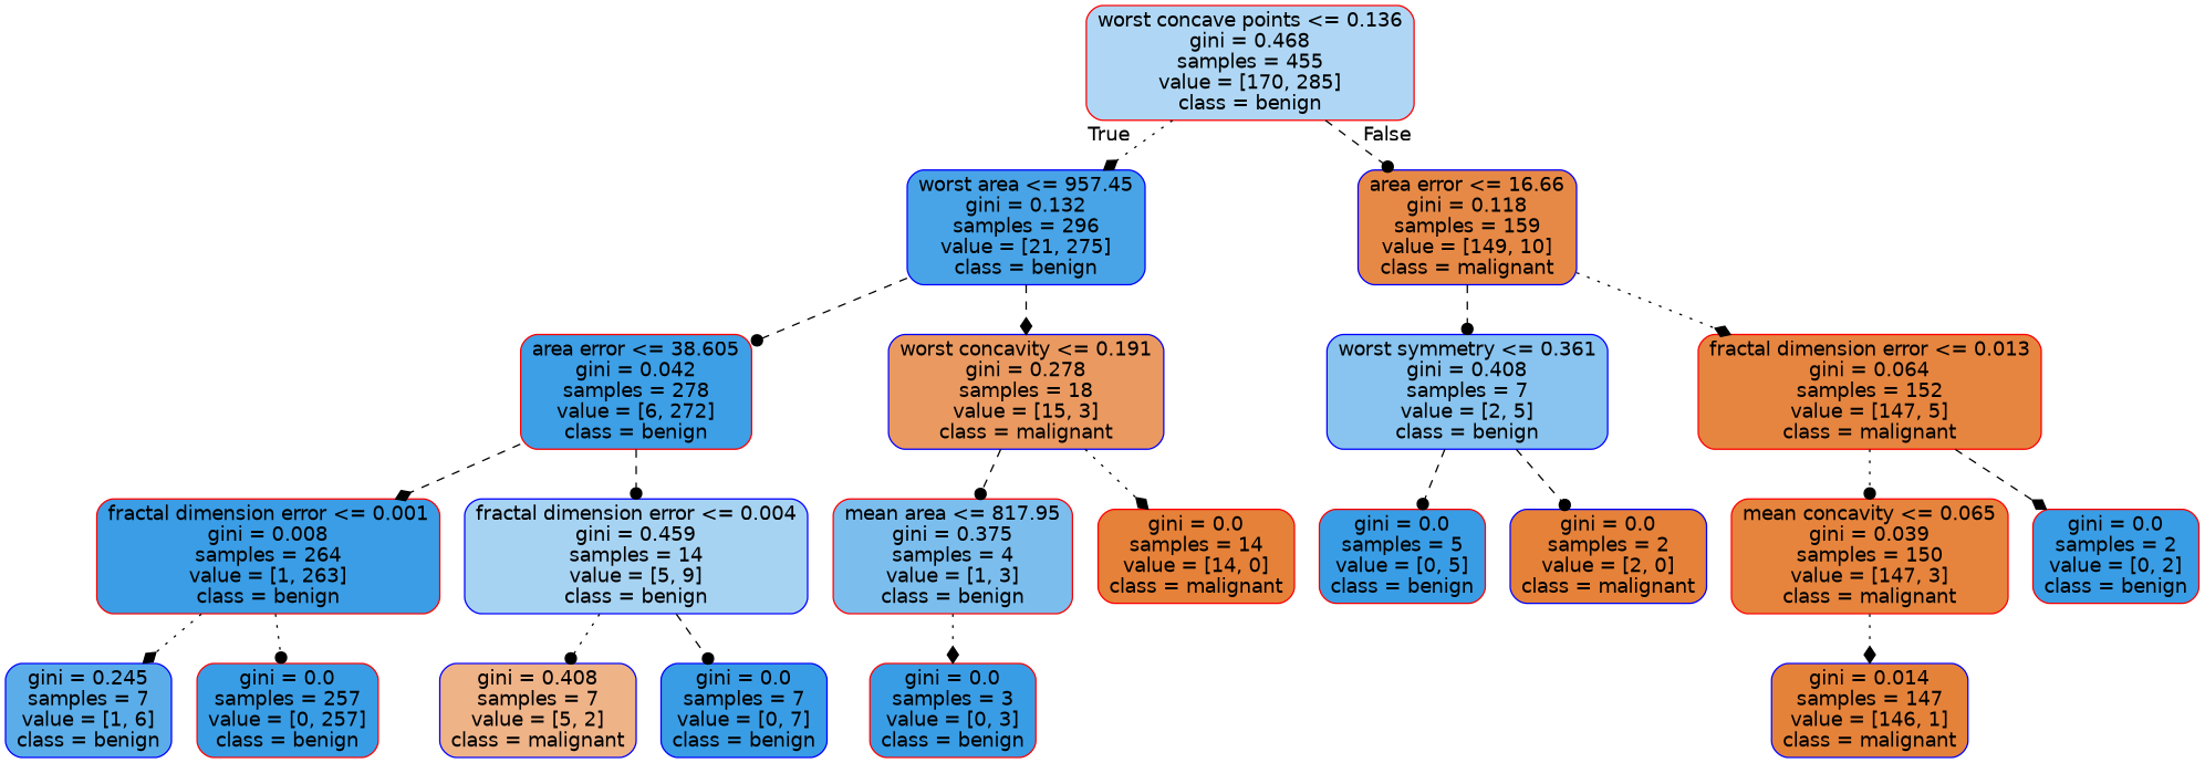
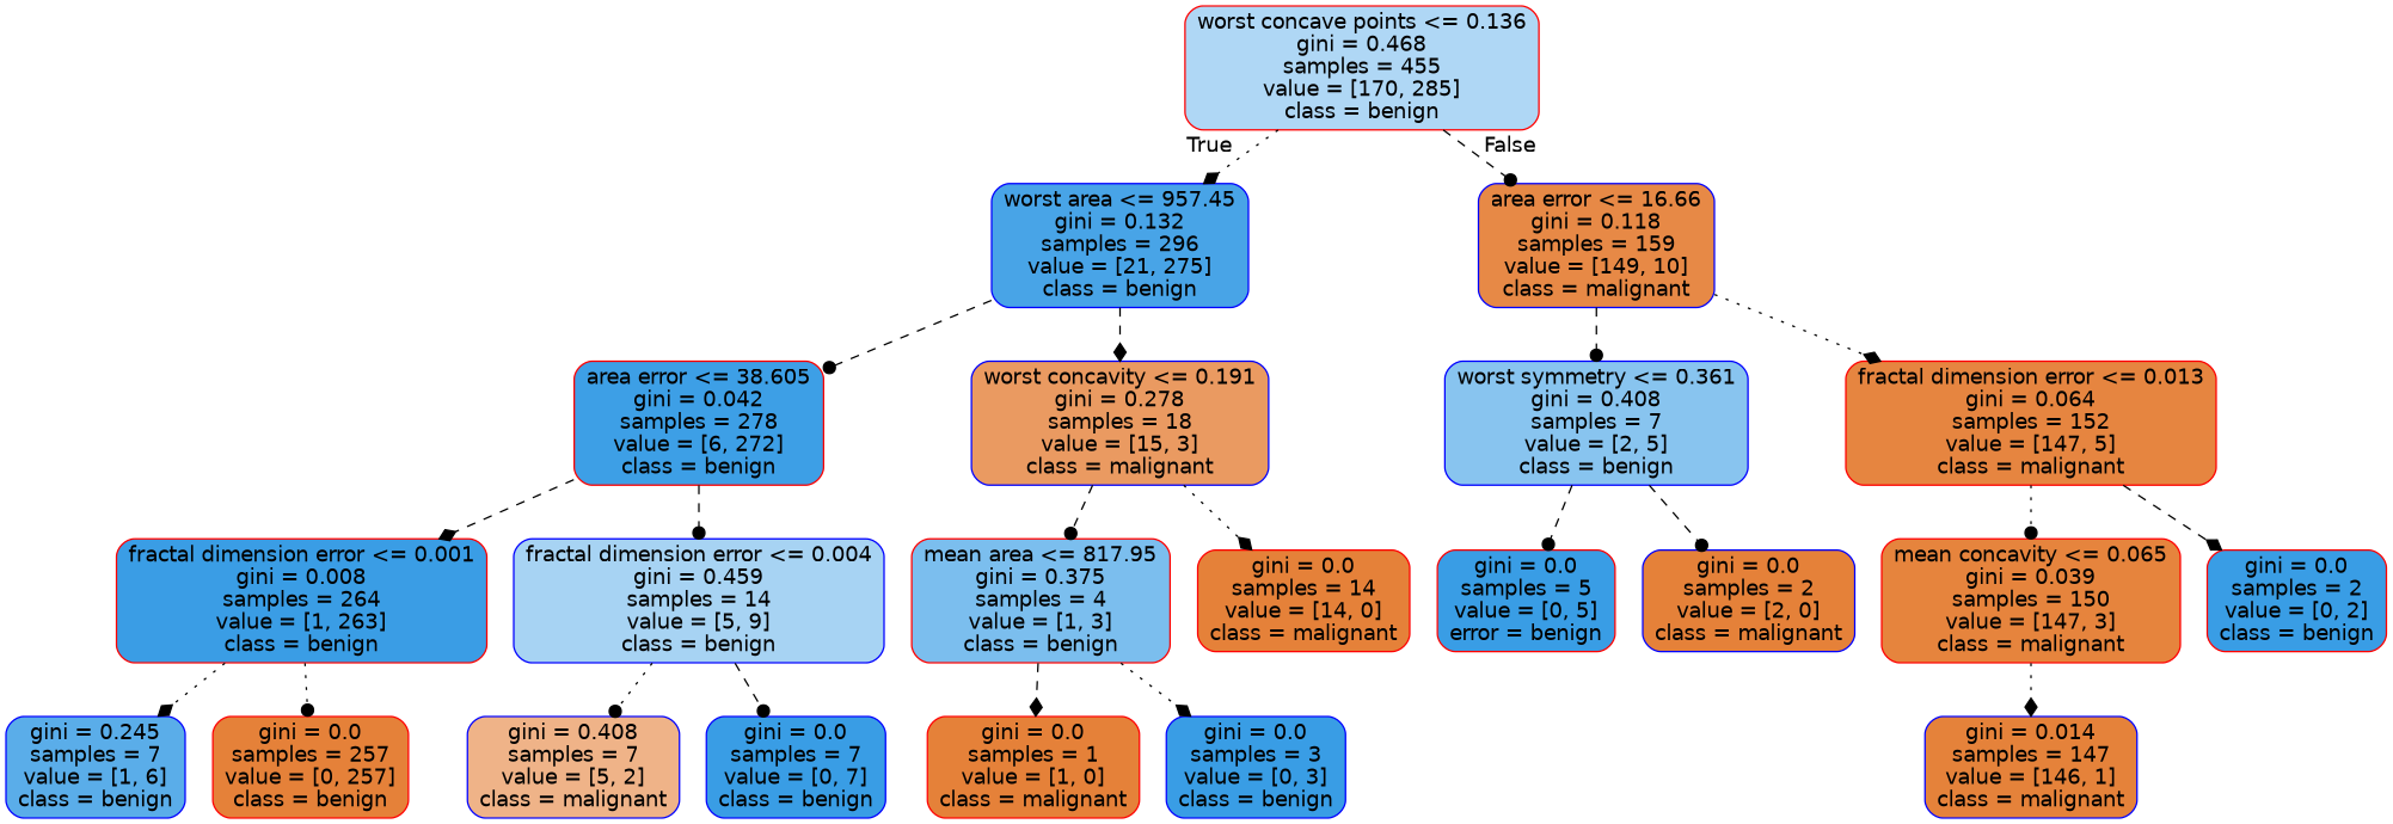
  digraph {
    node [color=red fillcolor="#399de5" fontname=helvetica shape=box style="filled, rounded"]
    edge [arrowhead=dot fontname=helvetica style=dashed]
    n1 [fillcolor="#afd7f5" label="worst concave points <= 0.136\ngini = 0.468\nsamples = 455\nvalue = [170, 285]\nclass = benign"]
    n2 [color=blue fillcolor="#48a4e7" label="worst area <= 957.45\ngini = 0.132\nsamples = 296\nvalue = [21, 275]\nclass = benign"]
    n3 [color=blue fillcolor="#e78946" label="area error <= 16.66\ngini = 0.118\nsamples = 159\nvalue = [149, 10]\nclass = malignant"]
    n4 [fillcolor="#3d9fe6" label="area error <= 38.605\ngini = 0.042\nsamples = 278\nvalue = [6, 272]\nclass = benign"]
    n5 [color=blue fillcolor="#ea9a61" label="worst concavity <= 0.191\ngini = 0.278\nsamples = 18\nvalue = [15, 3]\nclass = malignant"]
    n6 [color=blue fillcolor="#88c4ef" label="worst symmetry <= 0.361\ngini = 0.408\nsamples = 7\nvalue = [2, 5]\nclass = benign"]
    n7 [fillcolor="#e68540" label="fractal dimension error <= 0.013\ngini = 0.064\nsamples = 152\nvalue = [147, 5]\nclass = malignant"]
    n8 [fillcolor="#3a9de5" label="fractal dimension error <= 0.001\ngini = 0.008\nsamples = 264\nvalue = [1, 263]\nclass = benign"]
    n9 [color=blue fillcolor="#a7d3f3" label="fractal dimension error <= 0.004\ngini = 0.459\nsamples = 14\nvalue = [5, 9]\nclass = benign"]
    n10 [fillcolor="#7bbeee" label="mean area <= 817.95\ngini = 0.375\nsamples = 4\nvalue = [1, 3]\nclass = benign"]
    n11 [fillcolor="#e58139" label="gini = 0.0\nsamples = 14\nvalue = [14, 0]\nclass = malignant"]
    n12 [color=blue fillcolor="#5aade9" label="gini = 0.245\nsamples = 7\nvalue = [1, 6]\nclass = benign"]
-   n13 [label="gini = 0.0\nsamples = 257\nvalue = [0, 257]\nclass = benign"]
+   n13 [fillcolor="#e58139" label="gini = 0.0\nsamples = 257\nvalue = [0, 257]\nclass = benign"]
    n14 [color=blue fillcolor="#efb388" label="gini = 0.408\nsamples = 7\nvalue = [5, 2]\nclass = malignant"]
    n15 [color=blue label="gini = 0.0\nsamples = 7\nvalue = [0, 7]\nclass = benign"]
-   n17 [label="gini = 0.0\nsamples = 3\nvalue = [0, 3]\nclass = benign"]
-   n18 [label="gini = 0.0\nsamples = 5\nvalue = [0, 5]\nclass = benign"]
+   n16 [fillcolor="#e58139" label="gini = 0.0\nsamples = 1\nvalue = [1, 0]\nclass = malignant"]
+   n17 [color=blue label="gini = 0.0\nsamples = 3\nvalue = [0, 3]\nclass = benign"]
+   n18 [label="gini = 0.0\nsamples = 5\nvalue = [0, 5]\nerror = benign"]
    n19 [color=blue fillcolor="#e58139" label="gini = 0.0\nsamples = 2\nvalue = [2, 0]\nclass = malignant"]
    n20 [fillcolor="#e6843d" label="mean concavity <= 0.065\ngini = 0.039\nsamples = 150\nvalue = [147, 3]\nclass = malignant"]
    n21 [label="gini = 0.0\nsamples = 2\nvalue = [0, 2]\nclass = benign"]
    n22 [color=blue fillcolor="#e5823a" label="gini = 0.014\nsamples = 147\nvalue = [146, 1]\nclass = malignant"]
    n1 -> n2 [arrowhead=diamond headlabel=True labelangle=45 labeldistance=2.5 style=dotted]
    n1 -> n3 [headlabel=False labelangle=-45 labeldistance=2.5]
    n2 -> n4
    n2 -> n5 [arrowhead=diamond]
    n3 -> n6
    n3 -> n7 [arrowhead=diamond style=dotted]
    n4 -> n8 [arrowhead=diamond]
    n4 -> n9
    n5 -> n10
    n5 -> n11 [arrowhead=diamond style=dotted]
    n6 -> n18
    n6 -> n19
    n7 -> n20 [style=dotted]
    n7 -> n21 [arrowhead=diamond]
    n8 -> n12 [arrowhead=diamond style=dotted]
    n8 -> n13 [style=dotted]
    n9 -> n14 [style=dotted]
    n9 -> n15
+   n10 -> n16 [arrowhead=diamond]
    n10 -> n17 [arrowhead=diamond style=dotted]
    n20 -> n22 [arrowhead=diamond style=dotted]
  }
